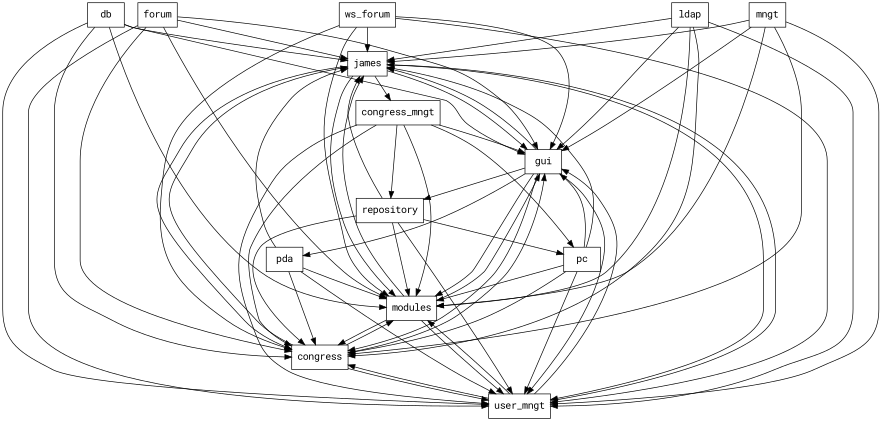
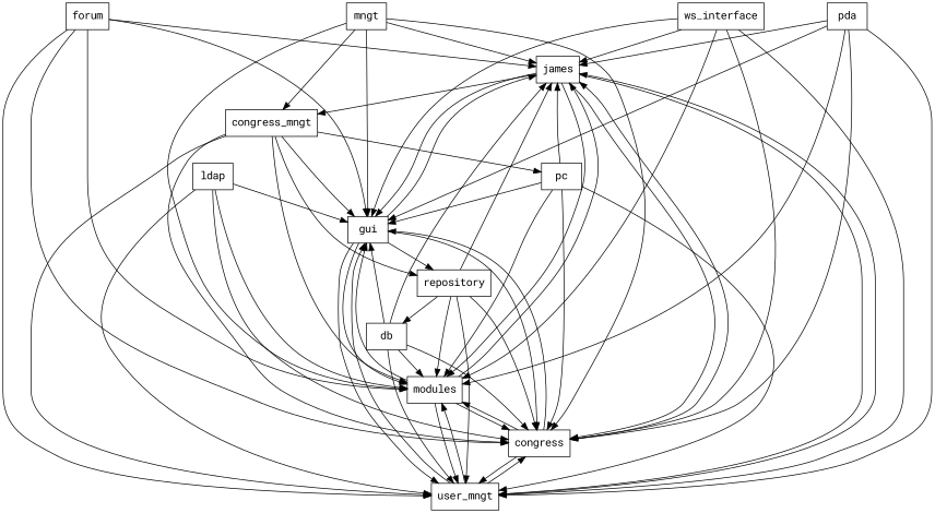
  digraph {
    fontname="Roboto Mono"
    rankdir=TB
    node [fontname="Roboto Mono" shape=box]
    edge [arrowhead=normal fontname="Roboto Mono"]
    n1 [label=james]
    n2 [label=gui]
    n3 [label=user_mngt]
    n4 [label=congress]
    n5 [label=modules]
    n6 [label=congress_mngt]
    n7 [label=repository]
    n8 [label=db]
    n9 [label=forum]
-   n10 [label=ws_forum]
+   n10 [label=ws_interface]
    n11 [label=ldap]
    n12 [label=pc]
    n13 [label=pda]
    n14 [label=mngt]
    n1 -> n2
    n1 -> n3
    n1 -> n4
    n1 -> n5
    n1 -> n6
    n2 -> n1
    n2 -> n3
    n2 -> n4
    n2 -> n5
    n2 -> n7
    n3 -> n1
    n3 -> n2
    n3 -> n4
    n3 -> n5
    n4 -> n1
    n4 -> n2
    n4 -> n3
    n4 -> n5
    n5 -> n1
    n5 -> n2
    n5 -> n3
    n5 -> n4
    n6 -> n2
    n6 -> n3
    n6 -> n4
    n6 -> n5
    n6 -> n7
    n6 -> n12
    n7 -> n1
    n7 -> n3
    n7 -> n4
    n7 -> n5
-   n7 -> n12
+   n7 -> n8
    n8 -> n1
    n8 -> n2
    n8 -> n3
    n8 -> n4
    n8 -> n5
    n9 -> n1
    n9 -> n2
    n9 -> n3
    n9 -> n4
    n9 -> n5
    n10 -> n1
    n10 -> n2
    n10 -> n3
    n10 -> n4
    n10 -> n5
-   n11 -> n1
    n11 -> n2
    n11 -> n3
    n11 -> n4
    n11 -> n5
    n12 -> n1
    n12 -> n2
    n12 -> n3
    n12 -> n4
    n12 -> n5
    n13 -> n1
-   n2 -> n13
+   n13 -> n2
    n13 -> n3
    n13 -> n4
    n13 -> n5
    n14 -> n1
    n14 -> n2
-   n14 -> n3
+   n14 -> n6
    n14 -> n4
    n14 -> n5
  }
